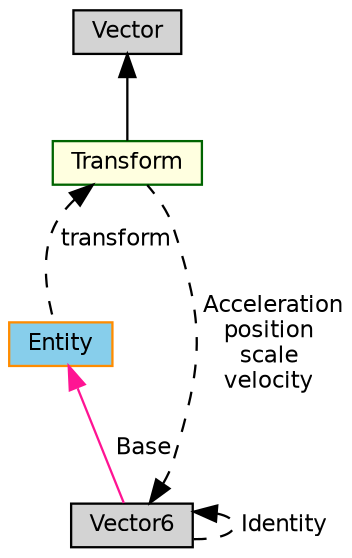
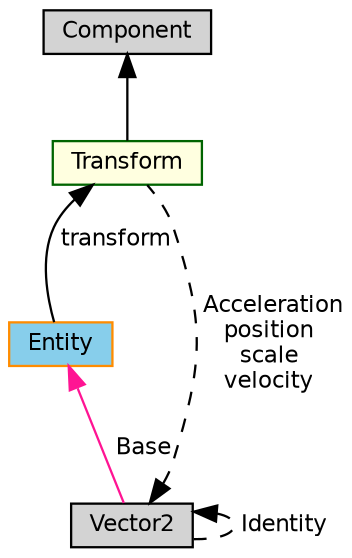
  digraph {
    node [color=black fillcolor=lightgrey fontname=Helvetica fontsize=10 shape=record style=filled]
    edge [color=black dir=back fontname=Helvetica fontsize=10 labelfontname=Helvetica labelfontsize=10 style=solid]
-   n1 [fontcolor=black height=0.2 label=Vector width=0.4]
+   n1 [fontcolor=black height=0.2 label=Component width=0.4]
    n2 [color=darkgreen fillcolor=lightyellow height=0.2 label=Transform width=0.4]
    n3 [color=darkorange fillcolor=skyblue height=0.2 label=Entity width=0.4]
-   n4 [height=0.2 label=Vector6 width=0.4]
+   n4 [height=0.2 label=Vector2 width=0.4]
    n1 -> n2
-   n2 -> n3 [label=" transform" style=dashed]
+   n2 -> n3 [label=" transform"]
    n3 -> n4 [color=deeppink label=" Base"]
    n4 -> n2 [label=" Acceleration\nposition\nscale\nvelocity" style=dashed]
    n4 -> n4 [label=" Identity" style=dashed]
  }
